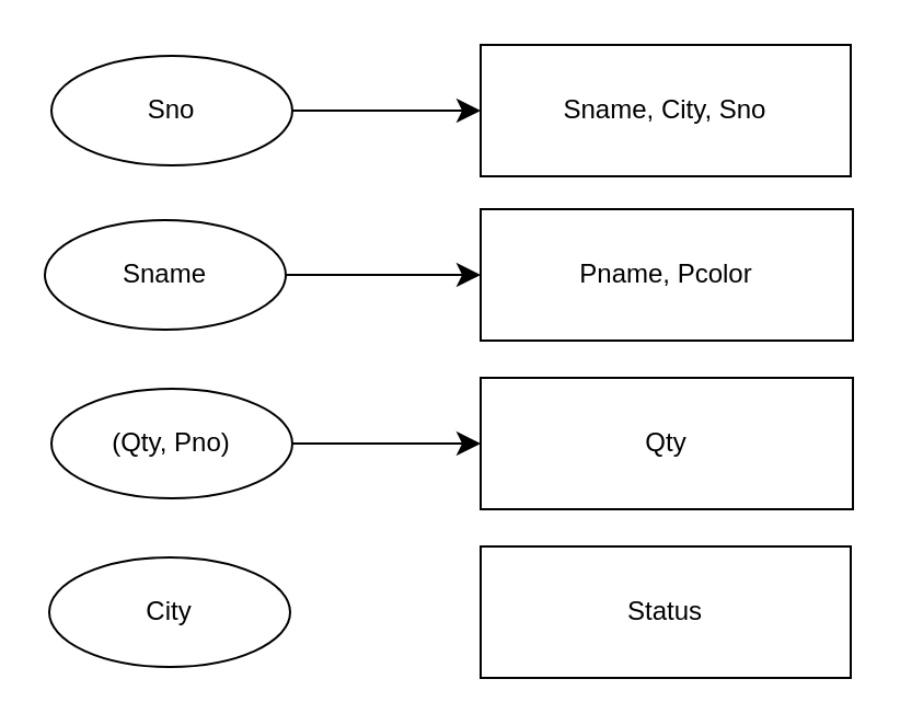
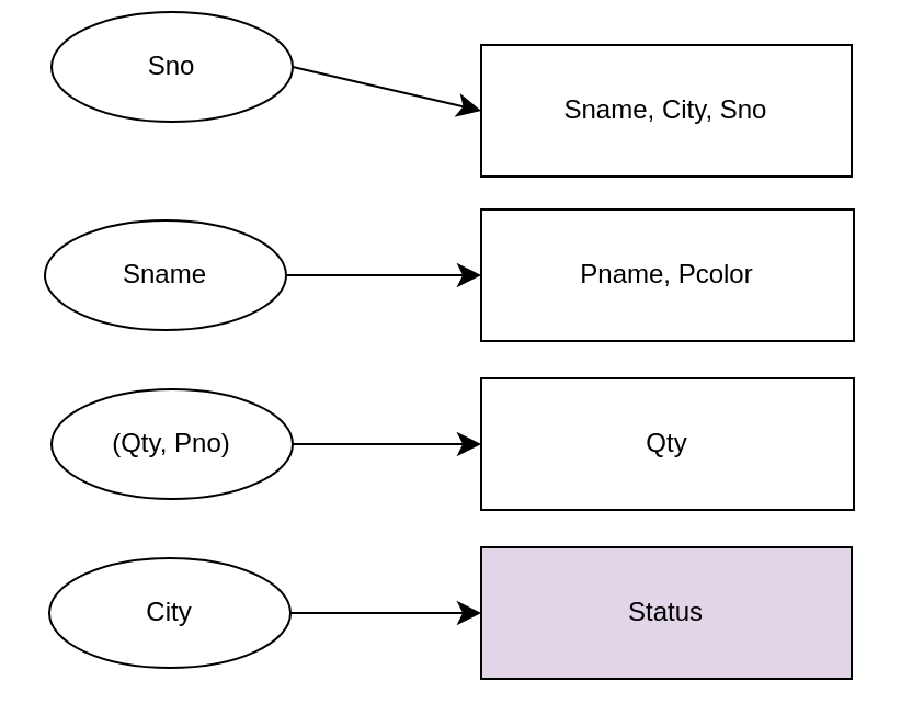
  <mxCell id="0" />
  <mxCell id="1" parent="0" />
  <mxCell id="2" style="edgeStyle=none;curved=1;rounded=0;orthogonalLoop=1;jettySize=auto;html=1;exitX=1;exitY=0.5;exitDx=0;exitDy=0;entryX=0;entryY=0.5;entryDx=0;entryDy=0;fontSize=12;startSize=8;endSize=8;" edge="1" parent="1" source="3" target="6"><mxGeometry relative="1" as="geometry" /></mxCell>
- <mxCell id="3" value="Sno" style="ellipse;whiteSpace=wrap;html=1;strokeColor=default;align=center;verticalAlign=middle;fontFamily=Helvetica;fontSize=12;fontColor=default;fillColor=default;" vertex="1" parent="1"><mxGeometry x="23" y="25" width="110" height="50" as="geometry" /></mxCell>
+ <mxCell id="3" value="Sno" style="ellipse;whiteSpace=wrap;html=1;strokeColor=default;align=center;verticalAlign=middle;fontFamily=Helvetica;fontSize=12;fontColor=default;fillColor=default;" vertex="1" parent="1"><mxGeometry x="23" y="5" width="110" height="50" as="geometry" /></mxCell>
  <mxCell id="4" style="edgeStyle=none;curved=1;rounded=0;orthogonalLoop=1;jettySize=auto;html=1;exitX=1;exitY=0.5;exitDx=0;exitDy=0;entryX=0;entryY=0.5;entryDx=0;entryDy=0;fontSize=12;startSize=8;endSize=8;" edge="1" parent="1" source="5" target="7"><mxGeometry relative="1" as="geometry" /></mxCell>
  <mxCell id="5" value="Sname" style="ellipse;whiteSpace=wrap;html=1;strokeColor=default;align=center;verticalAlign=middle;fontFamily=Helvetica;fontSize=12;fontColor=default;fillColor=default;" vertex="1" parent="1"><mxGeometry x="20" y="100" width="110" height="50" as="geometry" /></mxCell>
  <mxCell id="6" value="Sname, City, Sno" style="rounded=0;whiteSpace=wrap;html=1;" vertex="1" parent="1"><mxGeometry x="219" y="20" width="169" height="60" as="geometry" /></mxCell>
  <mxCell id="7" value="Pname, Pcolor" style="rounded=0;whiteSpace=wrap;html=1;" vertex="1" parent="1"><mxGeometry x="219" y="95" width="170" height="60" as="geometry" /></mxCell>
  <mxCell id="8" style="edgeStyle=none;curved=1;rounded=0;orthogonalLoop=1;jettySize=auto;html=1;exitX=1;exitY=0.5;exitDx=0;exitDy=0;entryX=0;entryY=0.5;entryDx=0;entryDy=0;fontSize=12;startSize=8;endSize=8;" edge="1" parent="1" source="9" target="10"><mxGeometry relative="1" as="geometry" /></mxCell>
  <mxCell id="9" value="(Qty, Pno)" style="ellipse;whiteSpace=wrap;html=1;strokeColor=default;align=center;verticalAlign=middle;fontFamily=Helvetica;fontSize=12;fontColor=default;fillColor=default;" vertex="1" parent="1"><mxGeometry x="23" y="177" width="110" height="50" as="geometry" /></mxCell>
  <mxCell id="10" value="Qty" style="rounded=0;whiteSpace=wrap;html=1;" vertex="1" parent="1"><mxGeometry x="219" y="172" width="170" height="60" as="geometry" /></mxCell>
+ <mxCell id="11" style="edgeStyle=none;curved=1;rounded=0;orthogonalLoop=1;jettySize=auto;html=1;exitX=1;exitY=0.5;exitDx=0;exitDy=0;entryX=0;entryY=0.5;entryDx=0;entryDy=0;fontSize=12;startSize=8;endSize=8;" edge="1" parent="1" source="12" target="13"><mxGeometry relative="1" as="geometry" /></mxCell>
  <mxCell id="12" value="City" style="ellipse;whiteSpace=wrap;html=1;strokeColor=default;align=center;verticalAlign=middle;fontFamily=Helvetica;fontSize=12;fontColor=default;fillColor=default;" vertex="1" parent="1"><mxGeometry x="22" y="254" width="110" height="50" as="geometry" /></mxCell>
- <mxCell id="13" value="Status" style="rounded=0;whiteSpace=wrap;html=1;" vertex="1" parent="1"><mxGeometry x="219" y="249" width="169" height="60" as="geometry" /></mxCell>
+ <mxCell id="13" value="Status" style="rounded=0;whiteSpace=wrap;html=1;fillColor=#e1d5e7;" vertex="1" parent="1"><mxGeometry x="219" y="249" width="169" height="60" as="geometry" /></mxCell>
